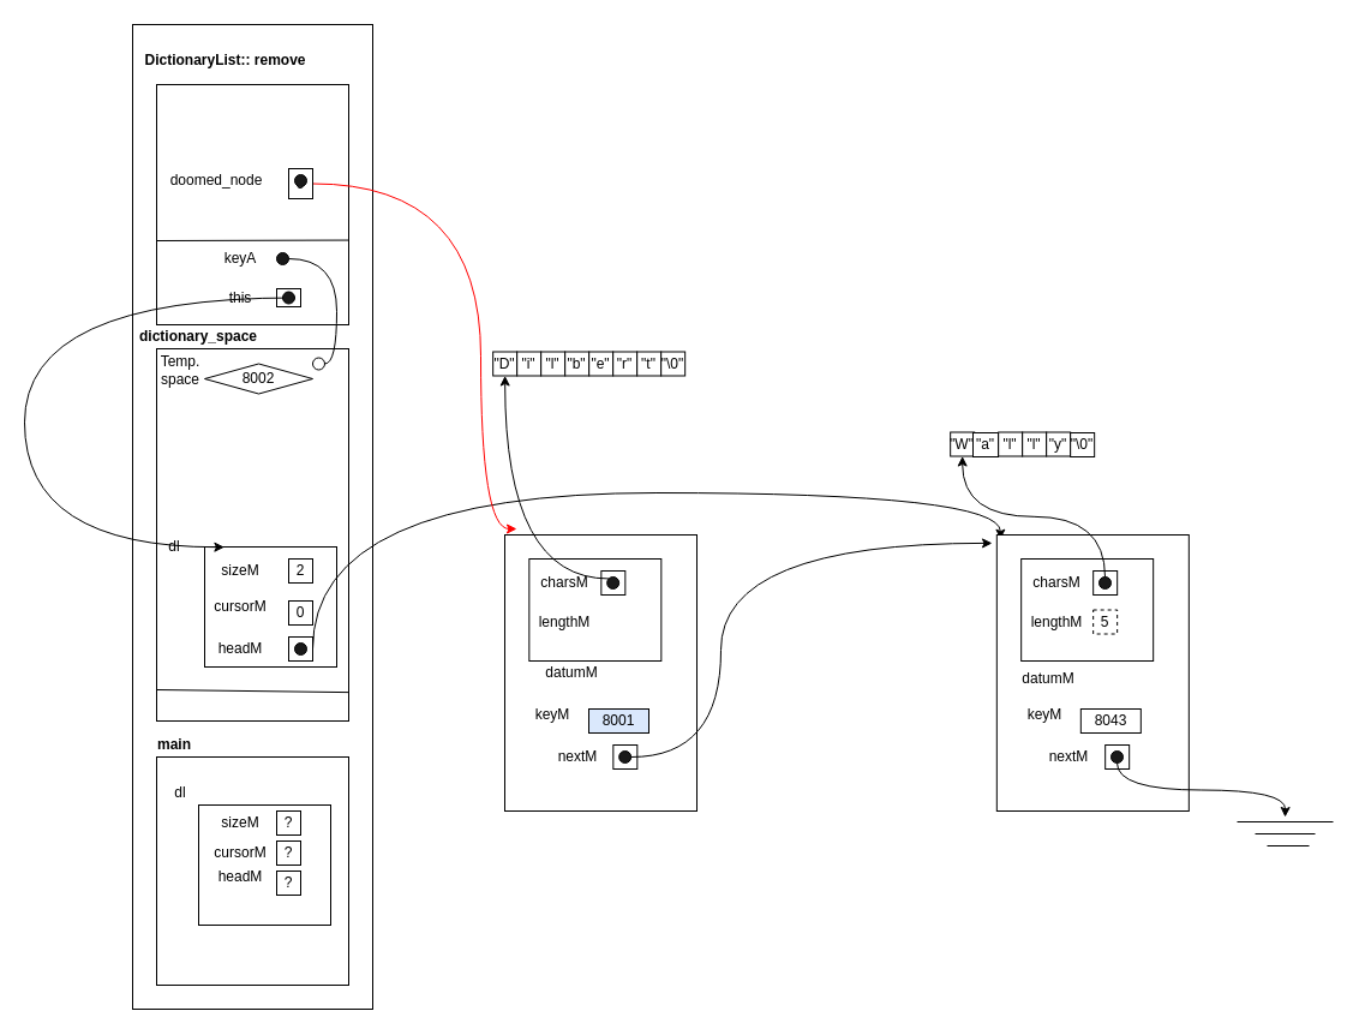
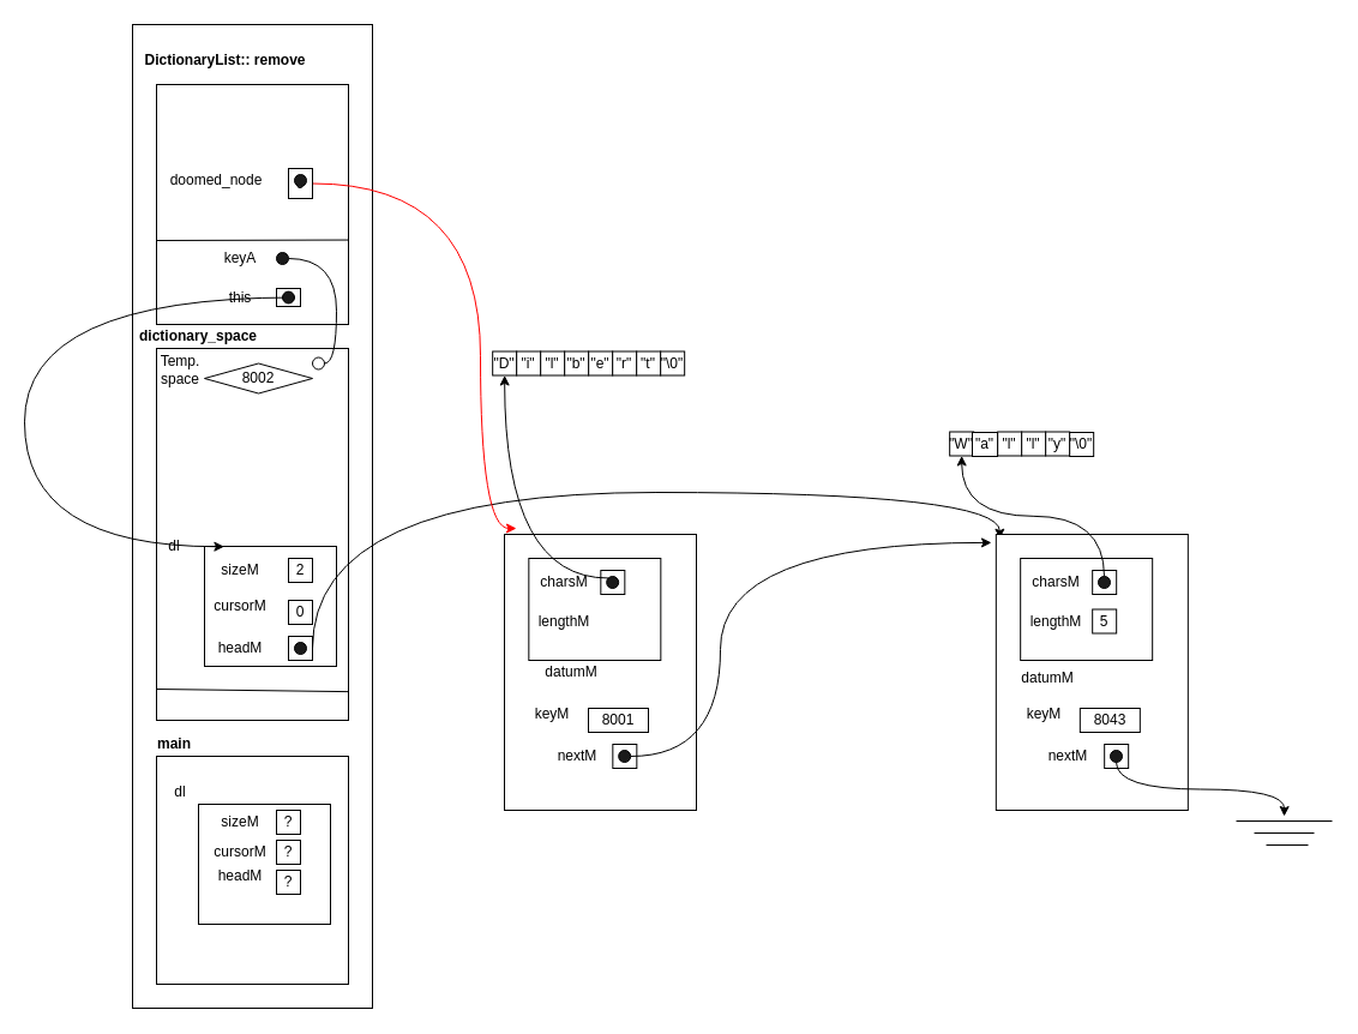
  <mxCell id="0" />
  <mxCell id="1" parent="0" />
  <mxCell id="2" value="" style="rounded=0;whiteSpace=wrap;html=1;" vertex="1" parent="1"><mxGeometry y="20" width="200" height="820" as="geometry" x="110" /></mxCell>
  <mxCell id="3" value="" style="rounded=0;whiteSpace=wrap;html=1;" vertex="1" parent="1"><mxGeometry x="130" y="630" width="160" height="190" as="geometry" /></mxCell>
  <mxCell id="4" value="" style="rounded=0;whiteSpace=wrap;html=1;" vertex="1" parent="1"><mxGeometry x="165" y="670" width="110" height="100" as="geometry" /></mxCell>
  <mxCell id="5" value="?" style="rounded=0;whiteSpace=wrap;html=1;" vertex="1" parent="1"><mxGeometry x="230" y="700" width="20" height="20" as="geometry" /></mxCell>
  <mxCell id="6" value="?" style="rounded=0;whiteSpace=wrap;html=1;" vertex="1" parent="1"><mxGeometry x="230" y="725" width="20" height="20" as="geometry" /></mxCell>
  <mxCell id="7" value="?" style="rounded=0;whiteSpace=wrap;html=1;" vertex="1" parent="1"><mxGeometry x="230" y="675" width="20" height="20" as="geometry" /></mxCell>
  <mxCell id="8" value="dl" style="text;html=1;strokeColor=none;fillColor=none;align=center;verticalAlign=middle;whiteSpace=wrap;rounded=0;" vertex="1" parent="1"><mxGeometry x="130" y="650" width="40" height="20" as="geometry" /></mxCell>
  <mxCell id="9" value="sizeM" style="text;html=1;strokeColor=none;fillColor=none;align=center;verticalAlign=middle;whiteSpace=wrap;rounded=0;" vertex="1" parent="1"><mxGeometry x="180" y="675" width="40" height="20" as="geometry" /></mxCell>
  <mxCell id="10" value="cursorM" style="text;html=1;strokeColor=none;fillColor=none;align=center;verticalAlign=middle;whiteSpace=wrap;rounded=0;" vertex="1" parent="1"><mxGeometry x="180" y="700" width="40" height="20" as="geometry" /></mxCell>
  <mxCell id="11" value="headM" style="text;html=1;strokeColor=none;fillColor=none;align=center;verticalAlign=middle;whiteSpace=wrap;rounded=0;" vertex="1" parent="1"><mxGeometry x="180" y="720" width="40" height="20" as="geometry" /></mxCell>
  <mxCell id="12" value="" style="rounded=0;whiteSpace=wrap;html=1;" vertex="1" parent="1"><mxGeometry x="130" y="290" width="160" height="310" as="geometry" /></mxCell>
  <mxCell id="13" value="" style="rounded=0;whiteSpace=wrap;html=1;" vertex="1" parent="1"><mxGeometry x="130" y="70" width="160" height="200" as="geometry" /></mxCell>
  <mxCell id="14" value="&lt;b&gt;main&lt;/b&gt;" style="text;html=1;strokeColor=none;fillColor=none;align=center;verticalAlign=middle;whiteSpace=wrap;rounded=0;" vertex="1" parent="1"><mxGeometry x="125" y="610" width="40" height="20" as="geometry" /></mxCell>
  <mxCell id="15" value="&lt;b&gt;DictionaryList:: remove&lt;/b&gt;" style="text;html=1;strokeColor=none;fillColor=none;align=center;verticalAlign=middle;whiteSpace=wrap;rounded=0;" vertex="1" parent="1"><mxGeometry x="115" y="40" width="145" height="20" as="geometry" /></mxCell>
  <mxCell id="16" value="&lt;b&gt;dictionary_space&lt;/b&gt;" style="text;html=1;strokeColor=none;fillColor=none;align=center;verticalAlign=middle;whiteSpace=wrap;rounded=0;" vertex="1" parent="1"><mxGeometry x="145" y="270" width="40" height="20" as="geometry" /></mxCell>
  <mxCell id="17" value="" style="endArrow=none;html=1;entryX=1.003;entryY=0.923;entryDx=0;entryDy=0;entryPerimeter=0;" edge="1" parent="1" target="12"><mxGeometry width="50" height="50" relative="1" as="geometry"><mxPoint x="130" y="574" as="sourcePoint" /><mxPoint x="180" y="520" as="targetPoint" /></mxGeometry></mxCell>
  <mxCell id="18" value="" style="endArrow=none;html=1;entryX=1;entryY=0.885;entryDx=0;entryDy=0;entryPerimeter=0;" edge="1" parent="1"><mxGeometry width="50" height="50" relative="1" as="geometry"><mxPoint x="130" y="200" as="sourcePoint" /><mxPoint x="290" y="199.55" as="targetPoint" /></mxGeometry></mxCell>
  <mxCell id="19" value="" style="rounded=0;whiteSpace=wrap;html=1;" vertex="1" parent="1"><mxGeometry x="420" y="445" width="160" height="230" as="geometry" /></mxCell>
  <mxCell id="20" value="" style="rounded=0;whiteSpace=wrap;html=1;" vertex="1" parent="1"><mxGeometry x="170" y="455" width="110" height="100" as="geometry" /></mxCell>
  <mxCell id="21" value="dl" style="text;html=1;strokeColor=none;fillColor=none;align=center;verticalAlign=middle;whiteSpace=wrap;rounded=0;" vertex="1" parent="1"><mxGeometry x="125" y="445" width="40" height="20" as="geometry" /></mxCell>
  <mxCell id="22" value="sizeM" style="text;html=1;strokeColor=none;fillColor=none;align=center;verticalAlign=middle;whiteSpace=wrap;rounded=0;" vertex="1" parent="1"><mxGeometry x="180" y="465" width="40" height="20" as="geometry" /></mxCell>
  <mxCell id="23" value="2" style="rounded=0;whiteSpace=wrap;html=1;" vertex="1" parent="1"><mxGeometry x="240" y="465" width="20" height="20" as="geometry" /></mxCell>
  <mxCell id="24" value="0" style="rounded=0;whiteSpace=wrap;html=1;" vertex="1" parent="1"><mxGeometry x="240" y="500" width="20" height="20" as="geometry" /></mxCell>
  <mxCell id="25" style="edgeStyle=orthogonalEdgeStyle;curved=1;rounded=0;orthogonalLoop=1;jettySize=auto;html=1;exitX=1;exitY=0.5;exitDx=0;exitDy=0;entryX=0.019;entryY=0.016;entryDx=0;entryDy=0;entryPerimeter=0;endArrow=classic;endFill=1;strokeColor=#000000;" edge="1" parent="1" source="26" target="60"><mxGeometry relative="1" as="geometry"><Array as="points"><mxPoint x="260" y="410" /><mxPoint x="833" y="410" /></Array></mxGeometry></mxCell>
  <mxCell id="26" value="" style="rounded=0;whiteSpace=wrap;html=1;" vertex="1" parent="1"><mxGeometry x="240" y="530" width="20" height="20" as="geometry" /></mxCell>
  <mxCell id="27" value="cursorM" style="text;html=1;strokeColor=none;fillColor=none;align=center;verticalAlign=middle;whiteSpace=wrap;rounded=0;" vertex="1" parent="1"><mxGeometry x="180" y="495" width="40" height="20" as="geometry" /></mxCell>
  <mxCell id="28" value="headM" style="text;html=1;strokeColor=none;fillColor=none;align=center;verticalAlign=middle;whiteSpace=wrap;rounded=0;" vertex="1" parent="1"><mxGeometry x="180" y="530" width="40" height="20" as="geometry" /></mxCell>
  <mxCell id="29" value="&quot;D&quot;" style="rounded=0;whiteSpace=wrap;html=1;" vertex="1" parent="1"><mxGeometry x="410.167" y="292.5" width="20" height="20" as="geometry" /></mxCell>
  <mxCell id="30" value="" style="rounded=0;whiteSpace=wrap;html=1;" vertex="1" parent="1"><mxGeometry x="230" y="240" width="20" height="15" as="geometry" /></mxCell>
  <mxCell id="31" value="Temp. space" style="text;html=1;strokeColor=none;fillColor=none;align=center;verticalAlign=middle;whiteSpace=wrap;rounded=0;" vertex="1" parent="1"><mxGeometry x="130" y="297.5" width="40" height="20" as="geometry" /></mxCell>
  <mxCell id="32" value="" style="ellipse;whiteSpace=wrap;html=1;fillColor=#1A1A1A;" vertex="1" parent="1"><mxGeometry x="245" y="535" width="10" height="10" as="geometry" /></mxCell>
  <mxCell id="33" style="edgeStyle=orthogonalEdgeStyle;curved=1;rounded=0;orthogonalLoop=1;jettySize=auto;html=1;exitX=1;exitY=0.5;exitDx=0;exitDy=0;entryX=1;entryY=0.5;entryDx=0;entryDy=0;endArrow=none;endFill=0;" edge="1" parent="1" source="34" target="39"><mxGeometry relative="1" as="geometry"><Array as="points"><mxPoint x="280" y="215" /><mxPoint x="280" y="303" /></Array></mxGeometry></mxCell>
  <mxCell id="34" value="" style="ellipse;whiteSpace=wrap;html=1;fillColor=#1A1A1A;" vertex="1" parent="1"><mxGeometry x="230" y="210" width="10" height="10" as="geometry" /></mxCell>
  <mxCell id="35" style="edgeStyle=orthogonalEdgeStyle;curved=1;rounded=0;orthogonalLoop=1;jettySize=auto;html=1;exitX=1;exitY=0.5;exitDx=0;exitDy=0;entryX=0.149;entryY=0.002;entryDx=0;entryDy=0;entryPerimeter=0;endArrow=classic;endFill=1;" edge="1" parent="1" source="36" target="20"><mxGeometry relative="1" as="geometry"><Array as="points"><mxPoint x="20" y="248" /><mxPoint x="20" y="455" /></Array></mxGeometry></mxCell>
  <mxCell id="36" value="" style="ellipse;whiteSpace=wrap;html=1;fillColor=#1A1A1A;" vertex="1" parent="1"><mxGeometry x="235" y="242.5" width="10" height="10" as="geometry" /></mxCell>
  <mxCell id="37" value="keyA" style="text;html=1;strokeColor=none;fillColor=none;align=center;verticalAlign=middle;whiteSpace=wrap;rounded=0;" vertex="1" parent="1"><mxGeometry x="180" y="205" width="40" height="20" as="geometry" /></mxCell>
  <mxCell id="38" value="this" style="text;html=1;strokeColor=none;fillColor=none;align=center;verticalAlign=middle;whiteSpace=wrap;rounded=0;" vertex="1" parent="1"><mxGeometry x="180" y="237.5" width="40" height="20" as="geometry" /></mxCell>
  <mxCell id="39" value="" style="ellipse;whiteSpace=wrap;html=1;fillColor=#FFFFFF;" vertex="1" parent="1"><mxGeometry x="260" y="297.5" width="10" height="10" as="geometry" /></mxCell>
  <mxCell id="40" value="&quot;i&quot;" style="rounded=0;whiteSpace=wrap;html=1;" vertex="1" parent="1"><mxGeometry x="430.167" y="292.5" width="20" height="20" as="geometry" /></mxCell>
  <mxCell id="41" value="&quot;l&quot;" style="rounded=0;whiteSpace=wrap;html=1;" vertex="1" parent="1"><mxGeometry x="450.167" y="292.5" width="20" height="20" as="geometry" /></mxCell>
  <mxCell id="42" value="&quot;b&quot;" style="rounded=0;whiteSpace=wrap;html=1;" vertex="1" parent="1"><mxGeometry x="470.167" y="292.5" width="20" height="20" as="geometry" /></mxCell>
  <mxCell id="43" value="&quot;e&quot;" style="rounded=0;whiteSpace=wrap;html=1;" vertex="1" parent="1"><mxGeometry x="490.167" y="292.5" width="20" height="20" as="geometry" /></mxCell>
  <mxCell id="44" value="&quot;r&quot;" style="rounded=0;whiteSpace=wrap;html=1;" vertex="1" parent="1"><mxGeometry x="510.167" y="292.5" width="20" height="20" as="geometry" /></mxCell>
  <mxCell id="45" value="&quot;t&quot;" style="rounded=0;whiteSpace=wrap;html=1;" vertex="1" parent="1"><mxGeometry x="530.167" y="292.5" width="20" height="20" as="geometry" /></mxCell>
  <mxCell id="46" value="&quot;\0&quot;" style="rounded=0;whiteSpace=wrap;html=1;" vertex="1" parent="1"><mxGeometry x="550.167" y="292.5" width="20" height="20" as="geometry" /></mxCell>
  <mxCell id="47" value="" style="rounded=0;whiteSpace=wrap;html=1;" vertex="1" parent="1"><mxGeometry x="440.333" y="465" width="110" height="85" as="geometry" /></mxCell>
  <mxCell id="48" value="charsM" style="text;html=1;strokeColor=none;fillColor=none;align=center;verticalAlign=middle;whiteSpace=wrap;rounded=0;" vertex="1" parent="1"><mxGeometry x="450.333" y="475" width="40" height="20" as="geometry" /></mxCell>
  <mxCell id="49" value="lengthM" style="text;html=1;strokeColor=none;fillColor=none;align=center;verticalAlign=middle;whiteSpace=wrap;rounded=0;" vertex="1" parent="1"><mxGeometry x="450.333" y="507.5" width="40" height="20" as="geometry" /></mxCell>
  <mxCell id="50" value="" style="rounded=0;whiteSpace=wrap;html=1;" vertex="1" parent="1"><mxGeometry x="500.333" y="475" width="20" height="20" as="geometry" /></mxCell>
  <mxCell id="51" value="keyM" style="text;html=1;strokeColor=none;fillColor=none;align=center;verticalAlign=middle;whiteSpace=wrap;rounded=0;" vertex="1" parent="1"><mxGeometry x="440" y="585" width="40" height="20" as="geometry" /></mxCell>
- <mxCell id="52" value="8001" style="rounded=0;whiteSpace=wrap;html=1;fillColor=#dae8fc;" vertex="1" parent="1"><mxGeometry x="490" y="590" width="50" height="20" as="geometry" /></mxCell>
+ <mxCell id="52" value="8001" style="rounded=0;whiteSpace=wrap;html=1;" vertex="1" parent="1"><mxGeometry x="490" y="590" width="50" height="20" as="geometry" /></mxCell>
  <mxCell id="53" value="" style="rounded=0;whiteSpace=wrap;html=1;" vertex="1" parent="1"><mxGeometry x="510.333" y="620" width="20" height="20" as="geometry" /></mxCell>
  <mxCell id="54" value="datumM" style="text;html=1;strokeColor=none;fillColor=none;align=center;verticalAlign=middle;whiteSpace=wrap;rounded=0;" vertex="1" parent="1"><mxGeometry x="455.5" y="550" width="40" height="20" as="geometry" /></mxCell>
  <mxCell id="55" value="nextM" style="text;html=1;strokeColor=none;fillColor=none;align=center;verticalAlign=middle;whiteSpace=wrap;rounded=0;" vertex="1" parent="1"><mxGeometry x="460.5" y="620" width="40" height="20" as="geometry" /></mxCell>
  <mxCell id="56" style="edgeStyle=orthogonalEdgeStyle;curved=1;rounded=0;orthogonalLoop=1;jettySize=auto;html=1;exitX=0;exitY=0;exitDx=0;exitDy=0;entryX=0.5;entryY=1;entryDx=0;entryDy=0;endArrow=classic;endFill=1;" edge="1" parent="1" source="57" target="29"><mxGeometry relative="1" as="geometry" /></mxCell>
  <mxCell id="57" value="" style="ellipse;whiteSpace=wrap;html=1;fillColor=#1A1A1A;" vertex="1" parent="1"><mxGeometry x="505.167" y="480" width="10" height="10" as="geometry" /></mxCell>
  <mxCell id="58" style="edgeStyle=orthogonalEdgeStyle;curved=1;rounded=0;orthogonalLoop=1;jettySize=auto;html=1;exitX=1;exitY=0.5;exitDx=0;exitDy=0;entryX=-0.024;entryY=0.03;entryDx=0;entryDy=0;entryPerimeter=0;endArrow=classic;endFill=1;" edge="1" parent="1" source="59" target="60"><mxGeometry relative="1" as="geometry"><Array as="points"><mxPoint x="600" y="630" /><mxPoint x="600" y="451" /></Array></mxGeometry></mxCell>
  <mxCell id="59" value="" style="ellipse;whiteSpace=wrap;html=1;fillColor=#1A1A1A;" vertex="1" parent="1"><mxGeometry x="515.167" y="625" width="10" height="10" as="geometry" /></mxCell>
  <mxCell id="60" value="" style="rounded=0;whiteSpace=wrap;html=1;" vertex="1" parent="1"><mxGeometry x="829.833" y="445" width="160" height="230" as="geometry" /></mxCell>
  <mxCell id="61" value="" style="rounded=0;whiteSpace=wrap;html=1;" vertex="1" parent="1"><mxGeometry x="850.167" y="465" width="110" height="85" as="geometry" /></mxCell>
  <mxCell id="62" value="charsM" style="text;html=1;strokeColor=none;fillColor=none;align=center;verticalAlign=middle;whiteSpace=wrap;rounded=0;" vertex="1" parent="1"><mxGeometry x="860.167" y="475" width="40" height="20" as="geometry" /></mxCell>
  <mxCell id="63" value="lengthM" style="text;html=1;strokeColor=none;fillColor=none;align=center;verticalAlign=middle;whiteSpace=wrap;rounded=0;" vertex="1" parent="1"><mxGeometry x="860.167" y="507.5" width="40" height="20" as="geometry" /></mxCell>
- <mxCell id="64" value="5" style="rounded=0;whiteSpace=wrap;html=1;dashed=1;" vertex="1" parent="1"><mxGeometry x="910.167" y="507.5" width="20" height="20" as="geometry" /></mxCell>
+ <mxCell id="64" value="5" style="rounded=0;whiteSpace=wrap;html=1;" vertex="1" parent="1"><mxGeometry x="910.167" y="507.5" width="20" height="20" as="geometry" /></mxCell>
  <mxCell id="65" value="" style="rounded=0;whiteSpace=wrap;html=1;" vertex="1" parent="1"><mxGeometry x="910.167" y="475" width="20" height="20" as="geometry" /></mxCell>
  <mxCell id="66" value="keyM" style="text;html=1;strokeColor=none;fillColor=none;align=center;verticalAlign=middle;whiteSpace=wrap;rounded=0;" vertex="1" parent="1"><mxGeometry x="849.833" y="585" width="40" height="20" as="geometry" /></mxCell>
  <mxCell id="67" value="8043" style="rounded=0;whiteSpace=wrap;html=1;" vertex="1" parent="1"><mxGeometry x="899.833" y="590" width="50" height="20" as="geometry" /></mxCell>
  <mxCell id="68" value="" style="rounded=0;whiteSpace=wrap;html=1;" vertex="1" parent="1"><mxGeometry x="920.167" y="620" width="20" height="20" as="geometry" /></mxCell>
  <mxCell id="69" value="datumM" style="text;html=1;strokeColor=none;fillColor=none;align=center;verticalAlign=middle;whiteSpace=wrap;rounded=0;" vertex="1" parent="1"><mxGeometry x="852.833" y="555" width="40" height="20" as="geometry" /></mxCell>
  <mxCell id="70" value="nextM" style="text;html=1;strokeColor=none;fillColor=none;align=center;verticalAlign=middle;whiteSpace=wrap;rounded=0;" vertex="1" parent="1"><mxGeometry x="870.333" y="620" width="40" height="20" as="geometry" /></mxCell>
  <mxCell id="71" style="edgeStyle=orthogonalEdgeStyle;curved=1;rounded=0;orthogonalLoop=1;jettySize=auto;html=1;exitX=0.5;exitY=0;exitDx=0;exitDy=0;entryX=0.5;entryY=1;entryDx=0;entryDy=0;endArrow=classic;endFill=1;" edge="1" parent="1" source="72" target="75"><mxGeometry relative="1" as="geometry" /></mxCell>
  <mxCell id="72" value="" style="ellipse;whiteSpace=wrap;html=1;fillColor=#1A1A1A;" vertex="1" parent="1"><mxGeometry x="915" y="480" width="10" height="10" as="geometry" /></mxCell>
  <mxCell id="73" style="edgeStyle=orthogonalEdgeStyle;curved=1;rounded=0;orthogonalLoop=1;jettySize=auto;html=1;exitX=0.5;exitY=1;exitDx=0;exitDy=0;endArrow=classic;endFill=1;" edge="1" parent="1" source="74"><mxGeometry relative="1" as="geometry"><mxPoint x="1070" y="680" as="targetPoint" /></mxGeometry></mxCell>
  <mxCell id="74" value="" style="ellipse;whiteSpace=wrap;html=1;fillColor=#1A1A1A;" vertex="1" parent="1"><mxGeometry x="925" y="625" width="10" height="10" as="geometry" /></mxCell>
  <mxCell id="75" value="&quot;W&quot;" style="rounded=0;whiteSpace=wrap;html=1;" vertex="1" parent="1"><mxGeometry x="791.167" y="359.5" width="20" height="20" as="geometry" /></mxCell>
  <mxCell id="76" value="&quot;a&quot;" style="rounded=0;whiteSpace=wrap;html=1;" vertex="1" parent="1"><mxGeometry x="810" y="360" width="21" height="20" as="geometry" /></mxCell>
  <mxCell id="77" value="&quot;l&quot;" style="rounded=0;whiteSpace=wrap;html=1;" vertex="1" parent="1"><mxGeometry x="831.167" y="359.5" width="20" height="20" as="geometry" /></mxCell>
  <mxCell id="78" value="&quot;l&quot;" style="rounded=0;whiteSpace=wrap;html=1;" vertex="1" parent="1"><mxGeometry x="851.167" y="359.5" width="20" height="20" as="geometry" /></mxCell>
  <mxCell id="79" value="&quot;y&quot;" style="rounded=0;whiteSpace=wrap;html=1;" vertex="1" parent="1"><mxGeometry x="871.167" y="359.5" width="20" height="20" as="geometry" /></mxCell>
  <mxCell id="80" value="&quot;\0&quot;" style="rounded=0;whiteSpace=wrap;html=1;" vertex="1" parent="1"><mxGeometry x="891.167" y="360" width="20" height="20" as="geometry" /></mxCell>
  <mxCell id="81" value="" style="endArrow=none;html=1;" edge="1" parent="1"><mxGeometry width="50" height="50" relative="1" as="geometry"><mxPoint x="1030" y="684" as="sourcePoint" /><mxPoint x="1110" y="684" as="targetPoint" /></mxGeometry></mxCell>
  <mxCell id="82" value="" style="endArrow=none;html=1;" edge="1" parent="1"><mxGeometry width="50" height="50" relative="1" as="geometry"><mxPoint x="1045" y="694" as="sourcePoint" /><mxPoint x="1095" y="694" as="targetPoint" /></mxGeometry></mxCell>
  <mxCell id="83" value="" style="endArrow=none;html=1;" edge="1" parent="1"><mxGeometry width="50" height="50" relative="1" as="geometry"><mxPoint x="1055" y="704" as="sourcePoint" /><mxPoint x="1090" y="704" as="targetPoint" /></mxGeometry></mxCell>
  <mxCell id="84" value="8002" style="rhombus;whiteSpace=wrap;html=1;" vertex="1" parent="1"><mxGeometry x="170" y="302.5" width="90" height="25" as="geometry" /></mxCell>
  <mxCell id="85" style="edgeStyle=orthogonalEdgeStyle;curved=1;rounded=0;orthogonalLoop=1;jettySize=auto;html=1;exitX=1;exitY=0.5;exitDx=0;exitDy=0;endArrow=classic;endFill=1;strokeColor=#FF0000;" edge="1" parent="1" source="86"><mxGeometry relative="1" as="geometry"><mxPoint x="430" y="440" as="targetPoint" /><Array as="points"><mxPoint x="400" y="153" /><mxPoint x="400" y="440" /></Array></mxGeometry></mxCell>
  <mxCell id="86" value="0" style="rounded=0;whiteSpace=wrap;html=1;" vertex="1" parent="1"><mxGeometry x="240" y="140" width="20" height="25" as="geometry" /></mxCell>
  <mxCell id="87" value="doomed_node" style="text;html=1;strokeColor=none;fillColor=none;align=center;verticalAlign=middle;whiteSpace=wrap;rounded=0;" vertex="1" parent="1"><mxGeometry x="160" y="140" width="40" height="20" as="geometry" /></mxCell>
  <mxCell id="88" value="" style="ellipse;whiteSpace=wrap;html=1;fillColor=#1A1A1A;" vertex="1" parent="1"><mxGeometry x="245" y="145" width="10" height="10" as="geometry" /></mxCell>
